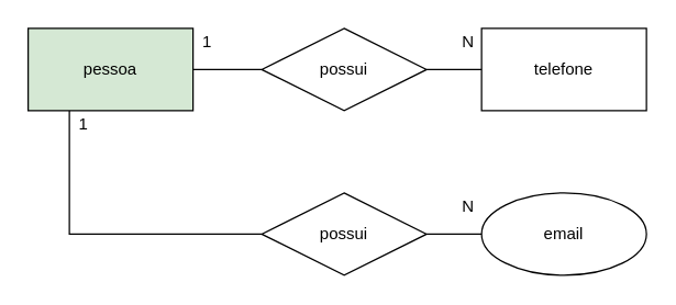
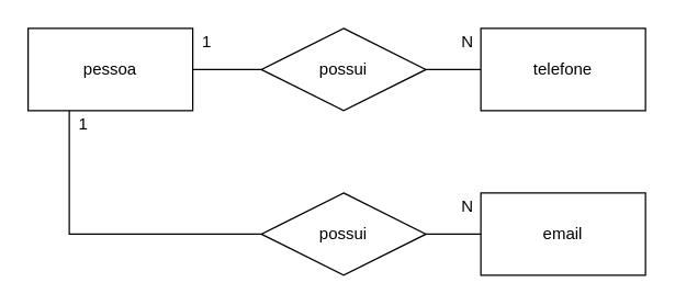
  <mxCell id="0" />
  <mxCell id="1" parent="0" />
  <mxCell id="2" style="edgeStyle=orthogonalEdgeStyle;rounded=0;orthogonalLoop=1;jettySize=auto;html=1;exitX=1;exitY=0.5;exitDx=0;exitDy=0;endArrow=none;endFill=0;" edge="1" parent="1" source="4" target="8"><mxGeometry relative="1" as="geometry" /></mxCell>
  <mxCell id="3" style="edgeStyle=orthogonalEdgeStyle;rounded=0;orthogonalLoop=1;jettySize=auto;html=1;endArrow=none;endFill=0;entryX=0;entryY=0.5;entryDx=0;entryDy=0;" edge="1" parent="1" source="4" target="11"><mxGeometry relative="1" as="geometry"><mxPoint x="80" y="270" as="targetPoint" /><Array as="points"><mxPoint x="50" y="170" /></Array></mxGeometry></mxCell>
- <mxCell id="4" value="pessoa" style="rounded=0;whiteSpace=wrap;html=1;fillColor=#d5e8d4;" vertex="1" parent="1"><mxGeometry x="20" y="20" width="120" height="60" as="geometry" /></mxCell>
+ <mxCell id="4" value="pessoa" style="rounded=0;whiteSpace=wrap;html=1;" vertex="1" parent="1"><mxGeometry x="20" y="20" width="120" height="60" as="geometry" /></mxCell>
  <mxCell id="5" value="telefone" style="rounded=0;whiteSpace=wrap;html=1;" vertex="1" parent="1"><mxGeometry x="350" y="20" width="120" height="60" as="geometry" /></mxCell>
- <mxCell id="6" value="email" style="ellipse;whiteSpace=wrap;html=1;" vertex="1" parent="1"><mxGeometry x="350" y="140" width="120" height="60" as="geometry" /></mxCell>
+ <mxCell id="6" value="email" style="rounded=0;whiteSpace=wrap;html=1;" vertex="1" parent="1"><mxGeometry x="350" y="140" width="120" height="60" as="geometry" /></mxCell>
  <mxCell id="7" value="" style="edgeStyle=orthogonalEdgeStyle;rounded=0;orthogonalLoop=1;jettySize=auto;html=1;endArrow=none;endFill=0;" edge="1" parent="1" source="8" target="5"><mxGeometry relative="1" as="geometry" /></mxCell>
  <mxCell id="8" value="possui" style="shape=rhombus;perimeter=rhombusPerimeter;whiteSpace=wrap;html=1;align=center;" vertex="1" parent="1"><mxGeometry x="190" y="20" width="120" height="60" as="geometry" /></mxCell>
  <mxCell id="9" value="1" style="text;html=1;align=center;verticalAlign=middle;resizable=0;points=[];autosize=1;strokeColor=none;" vertex="1" parent="1"><mxGeometry x="140" y="20" width="20" height="20" as="geometry" /></mxCell>
  <mxCell id="10" value="" style="edgeStyle=orthogonalEdgeStyle;rounded=0;orthogonalLoop=1;jettySize=auto;html=1;endArrow=none;endFill=0;" edge="1" parent="1" source="11" target="6"><mxGeometry relative="1" as="geometry" /></mxCell>
  <mxCell id="11" value="possui" style="shape=rhombus;perimeter=rhombusPerimeter;whiteSpace=wrap;html=1;align=center;" vertex="1" parent="1"><mxGeometry x="190" y="140" width="120" height="60" as="geometry" /></mxCell>
  <mxCell id="12" value="N" style="text;html=1;align=center;verticalAlign=middle;resizable=0;points=[];autosize=1;strokeColor=none;" vertex="1" parent="1"><mxGeometry x="330" y="20" width="20" height="20" as="geometry" /></mxCell>
  <mxCell id="13" value="1" style="text;html=1;align=center;verticalAlign=middle;resizable=0;points=[];autosize=1;strokeColor=none;" vertex="1" parent="1"><mxGeometry x="50" y="80" width="20" height="20" as="geometry" /></mxCell>
  <mxCell id="14" value="N" style="text;html=1;align=center;verticalAlign=middle;resizable=0;points=[];autosize=1;strokeColor=none;" vertex="1" parent="1"><mxGeometry x="330" y="140" width="20" height="20" as="geometry" /></mxCell>
